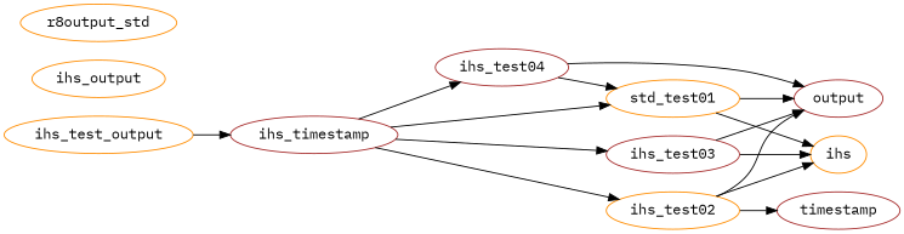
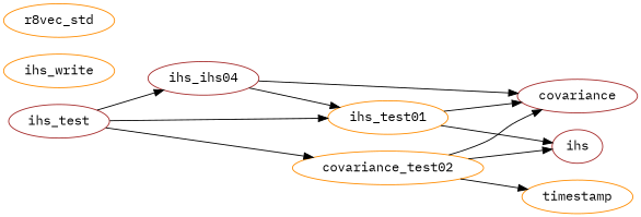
  digraph {
    fontname="IBM Plex Mono"
    rankdir=LR
    node [color=brown fontname="IBM Plex Mono"]
    edge [fontname="IBM Plex Mono"]
-   ihs_test01 [color=darkorange label=std_test01]
-   ihs_test [label=ihs_timestamp]
-   ihs_test02 [color=darkorange]
-   ihs_test03
-   ihs_test04
-   covariance [label=output]
-   ihs [color=darkorange]
-   timestamp
-   ihs_test_output [color=darkorange]
-   ihs_write [color=darkorange label=ihs_output]
-   r8vec_std [color=darkorange label=r8output_std]
+   ihs_test01 [color=darkorange]
+   ihs_test
+   ihs_test02 [color=darkorange label=covariance_test02]
+   ihs_test04 [label=ihs_ihs04]
+   covariance
+   ihs
+   timestamp [color=darkorange]
+   ihs_write [color=darkorange]
+   r8vec_std [color=darkorange]
    ihs_test01 -> covariance
    ihs_test01 -> ihs
    ihs_test -> ihs_test01
    ihs_test -> ihs_test02
-   ihs_test -> ihs_test03
    ihs_test -> ihs_test04
    ihs_test02 -> covariance
    ihs_test02 -> ihs
    ihs_test02 -> timestamp
-   ihs_test03 -> covariance
-   ihs_test03 -> ihs
    ihs_test04 -> ihs_test01
    ihs_test04 -> covariance
-   ihs_test_output -> ihs_test
  }
